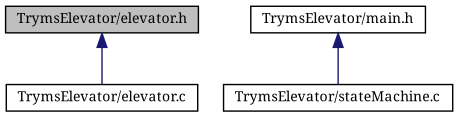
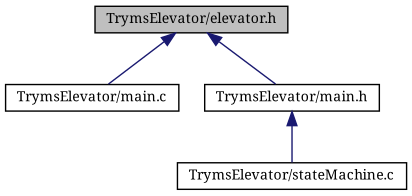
  digraph {
    fontname="Noto Serif"
    node [color=black fillcolor=white fontname="Noto Serif" fontsize=10 shape=record style=filled]
    edge [color=midnightblue dir=back fontname="Noto Serif" fontsize=10 labelfontname=Helvetica labelfontsize=10 style=solid]
    n1 [fillcolor=grey75 fontcolor=black height=0.2 label="TrymsElevator/elevator.h" width=0.4]
-   n2 [height=0.2 label="TrymsElevator/elevator.c" width=0.4]
+   n2 [height=0.2 label="TrymsElevator/main.c" width=0.4]
    n3 [height=0.2 label="TrymsElevator/main.h" width=0.4]
    n4 [height=0.2 label="TrymsElevator/stateMachine.c" width=0.4]
    n1 -> n2
+   n1 -> n3
    n3 -> n4
  }
